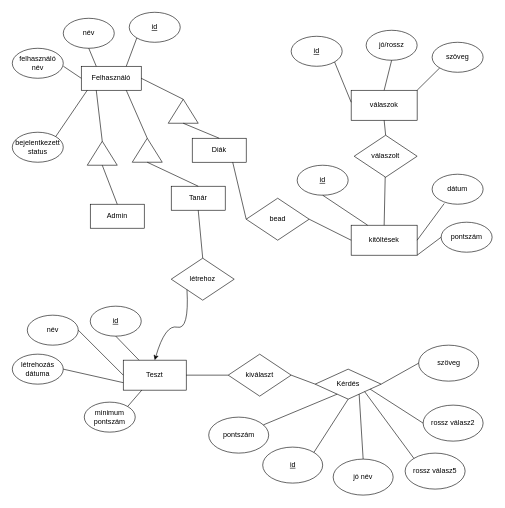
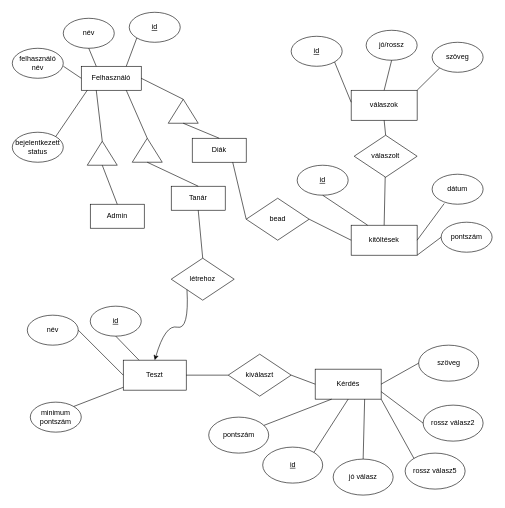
  <mxCell id="0" />
  <mxCell id="1" parent="0" />
  <mxCell id="2" value="Felhasználó" style="rounded=0;whiteSpace=wrap;html=1;" parent="1" vertex="1"><mxGeometry x="135" y="110" width="100" height="40" as="geometry" /></mxCell>
  <mxCell id="3" value="Teszt" style="rounded=0;whiteSpace=wrap;html=1;" parent="1" vertex="1"><mxGeometry x="205" y="600" width="105" height="50" as="geometry" /></mxCell>
  <mxCell id="4" value="Diák" style="rounded=0;whiteSpace=wrap;html=1;" parent="1" vertex="1"><mxGeometry x="320" y="230" width="90" height="40" as="geometry" /></mxCell>
  <mxCell id="5" value="&lt;u&gt;id&lt;/u&gt;" style="ellipse;whiteSpace=wrap;html=1;" parent="1" vertex="1"><mxGeometry x="215" y="20" width="85" height="50" as="geometry" /></mxCell>
  <mxCell id="6" value="név" style="ellipse;whiteSpace=wrap;html=1;" parent="1" vertex="1"><mxGeometry x="105" y="30" width="85" height="50" as="geometry" /></mxCell>
  <mxCell id="7" value="felhasználó név" style="ellipse;whiteSpace=wrap;html=1;" parent="1" vertex="1"><mxGeometry x="20" y="80" width="85" height="50" as="geometry" /></mxCell>
  <mxCell id="8" value="" style="triangle;whiteSpace=wrap;html=1;rotation=-90;" parent="1" vertex="1"><mxGeometry x="150" y="230" width="40" height="50" as="geometry" /></mxCell>
  <mxCell id="9" value="Tanár" style="rounded=0;whiteSpace=wrap;html=1;" parent="1" vertex="1"><mxGeometry x="285" y="310" width="90" height="40" as="geometry" /></mxCell>
  <mxCell id="10" value="Admin" style="rounded=0;whiteSpace=wrap;html=1;" parent="1" vertex="1"><mxGeometry x="150" y="340" width="90" height="40" as="geometry" /></mxCell>
  <mxCell id="11" value="" style="triangle;whiteSpace=wrap;html=1;rotation=-90;" parent="1" vertex="1"><mxGeometry x="225" y="225" width="40" height="50" as="geometry" /></mxCell>
  <mxCell id="12" value="" style="triangle;whiteSpace=wrap;html=1;rotation=-90;" parent="1" vertex="1"><mxGeometry x="285" y="160" width="40" height="50" as="geometry" /></mxCell>
  <mxCell id="13" value="" style="endArrow=none;html=1;rounded=0;exitX=0;exitY=0.5;exitDx=0;exitDy=0;entryX=0.5;entryY=0;entryDx=0;entryDy=0;" parent="1" source="12" target="4" edge="1"><mxGeometry width="50" height="50" relative="1" as="geometry"><mxPoint x="365" y="330" as="sourcePoint" /><mxPoint x="415" y="280" as="targetPoint" /></mxGeometry></mxCell>
  <mxCell id="14" value="" style="endArrow=none;html=1;rounded=0;exitX=1;exitY=0.5;exitDx=0;exitDy=0;entryX=1;entryY=0.5;entryDx=0;entryDy=0;" parent="1" source="2" target="12" edge="1"><mxGeometry width="50" height="50" relative="1" as="geometry"><mxPoint x="315" y="215" as="sourcePoint" /><mxPoint x="410" y="240" as="targetPoint" /></mxGeometry></mxCell>
  <mxCell id="15" value="" style="endArrow=none;html=1;rounded=0;exitX=0.75;exitY=1;exitDx=0;exitDy=0;entryX=1;entryY=0.5;entryDx=0;entryDy=0;" parent="1" source="2" target="11" edge="1"><mxGeometry width="50" height="50" relative="1" as="geometry"><mxPoint x="245" y="140" as="sourcePoint" /><mxPoint x="315" y="175" as="targetPoint" /></mxGeometry></mxCell>
  <mxCell id="16" value="" style="endArrow=none;html=1;rounded=0;exitX=0.25;exitY=1;exitDx=0;exitDy=0;entryX=1;entryY=0.5;entryDx=0;entryDy=0;" parent="1" source="2" target="8" edge="1"><mxGeometry width="50" height="50" relative="1" as="geometry"><mxPoint x="220" y="160" as="sourcePoint" /><mxPoint x="185" y="240" as="targetPoint" /></mxGeometry></mxCell>
  <mxCell id="17" value="" style="endArrow=none;html=1;rounded=0;entryX=0.5;entryY=0;entryDx=0;entryDy=0;exitX=0;exitY=0.5;exitDx=0;exitDy=0;" parent="1" source="8" target="10" edge="1"><mxGeometry width="50" height="50" relative="1" as="geometry"><mxPoint x="185" y="280" as="sourcePoint" /><mxPoint x="195" y="250" as="targetPoint" /></mxGeometry></mxCell>
  <mxCell id="18" value="" style="endArrow=none;html=1;rounded=0;entryX=0.5;entryY=0;entryDx=0;entryDy=0;exitX=0;exitY=0.5;exitDx=0;exitDy=0;" parent="1" source="11" target="9" edge="1"><mxGeometry width="50" height="50" relative="1" as="geometry"><mxPoint x="180" y="285" as="sourcePoint" /><mxPoint x="205" y="350" as="targetPoint" /></mxGeometry></mxCell>
  <mxCell id="19" value="bejelentkezett status" style="ellipse;whiteSpace=wrap;html=1;" parent="1" vertex="1"><mxGeometry x="20" y="220" width="85" height="50" as="geometry" /></mxCell>
  <mxCell id="20" value="" style="endArrow=none;html=1;rounded=0;exitX=1;exitY=0;exitDx=0;exitDy=0;" parent="1" source="19" edge="1"><mxGeometry width="50" height="50" relative="1" as="geometry"><mxPoint x="100" y="185" as="sourcePoint" /><mxPoint x="145" y="150" as="targetPoint" /></mxGeometry></mxCell>
  <mxCell id="21" value="" style="endArrow=none;html=1;rounded=0;exitX=1.002;exitY=0.599;exitDx=0;exitDy=0;exitPerimeter=0;entryX=0;entryY=0.5;entryDx=0;entryDy=0;" parent="1" source="7" target="2" edge="1"><mxGeometry width="50" height="50" relative="1" as="geometry"><mxPoint x="103" y="237" as="sourcePoint" /><mxPoint x="155" y="160" as="targetPoint" /></mxGeometry></mxCell>
  <mxCell id="22" value="" style="endArrow=none;html=1;rounded=0;exitX=0.5;exitY=1;exitDx=0;exitDy=0;entryX=0.25;entryY=0;entryDx=0;entryDy=0;" parent="1" source="6" target="2" edge="1"><mxGeometry width="50" height="50" relative="1" as="geometry"><mxPoint x="113" y="247" as="sourcePoint" /><mxPoint x="165" y="170" as="targetPoint" /></mxGeometry></mxCell>
  <mxCell id="23" value="" style="endArrow=none;html=1;rounded=0;exitX=0.75;exitY=0;exitDx=0;exitDy=0;entryX=0;entryY=1;entryDx=0;entryDy=0;" parent="1" source="2" target="5" edge="1"><mxGeometry width="50" height="50" relative="1" as="geometry"><mxPoint x="123" y="257" as="sourcePoint" /><mxPoint x="175" y="180" as="targetPoint" /></mxGeometry></mxCell>
- <mxCell id="24" value="létrehozás dátuma" style="ellipse;whiteSpace=wrap;html=1;" parent="1" vertex="1"><mxGeometry x="20" y="590" width="85" height="50" as="geometry" /></mxCell>
  <mxCell id="25" value="név" style="ellipse;whiteSpace=wrap;html=1;" parent="1" vertex="1"><mxGeometry x="45" y="525" width="85" height="50" as="geometry" /></mxCell>
  <mxCell id="26" value="&lt;u&gt;id&lt;/u&gt;" style="ellipse;whiteSpace=wrap;html=1;" parent="1" vertex="1"><mxGeometry x="150" y="510" width="85" height="50" as="geometry" /></mxCell>
- <mxCell id="27" value="minimum pontszám" style="ellipse;whiteSpace=wrap;html=1;" parent="1" vertex="1"><mxGeometry x="140" y="670" width="85" height="50" as="geometry" /></mxCell>
+ <mxCell id="27" value="minimum pontszám" style="ellipse;whiteSpace=wrap;html=1;" parent="1" vertex="1"><mxGeometry x="50" y="670" width="85" height="50" as="geometry" /></mxCell>
  <mxCell id="28" value="létrehoz" style="rhombus;whiteSpace=wrap;html=1;" parent="1" vertex="1"><mxGeometry x="285" y="430" width="105" height="70" as="geometry" /></mxCell>
  <mxCell id="29" value="" style="endArrow=none;html=1;rounded=0;entryX=0.5;entryY=0;entryDx=0;entryDy=0;exitX=0.5;exitY=1;exitDx=0;exitDy=0;" parent="1" source="9" target="28" edge="1"><mxGeometry width="50" height="50" relative="1" as="geometry"><mxPoint x="215" y="540" as="sourcePoint" /><mxPoint x="265" y="490" as="targetPoint" /></mxGeometry></mxCell>
  <mxCell id="30" value="" style="curved=1;endArrow=classic;html=1;rounded=0;exitX=0;exitY=1;exitDx=0;exitDy=0;entryX=0.5;entryY=0;entryDx=0;entryDy=0;" parent="1" source="28" target="3" edge="1"><mxGeometry width="50" height="50" relative="1" as="geometry"><mxPoint x="295" y="580" as="sourcePoint" /><mxPoint x="345" y="530" as="targetPoint" /><Array as="points"><mxPoint x="315" y="550" /><mxPoint x="275" y="540" /></Array></mxGeometry></mxCell>
  <mxCell id="31" value="" style="endArrow=none;html=1;rounded=0;entryX=0.25;entryY=0;entryDx=0;entryDy=0;exitX=0.5;exitY=1;exitDx=0;exitDy=0;" parent="1" source="26" target="3" edge="1"><mxGeometry width="50" height="50" relative="1" as="geometry"><mxPoint x="145" y="670" as="sourcePoint" /><mxPoint x="195" y="620" as="targetPoint" /></mxGeometry></mxCell>
  <mxCell id="32" value="" style="endArrow=none;html=1;rounded=0;entryX=0;entryY=0.5;entryDx=0;entryDy=0;exitX=1;exitY=0.5;exitDx=0;exitDy=0;" parent="1" source="25" target="3" edge="1"><mxGeometry width="50" height="50" relative="1" as="geometry"><mxPoint x="155" y="680" as="sourcePoint" /><mxPoint x="241" y="610" as="targetPoint" /></mxGeometry></mxCell>
- <mxCell id="33" value="" style="endArrow=none;html=1;rounded=0;entryX=0;entryY=0.75;entryDx=0;entryDy=0;exitX=1;exitY=0.5;exitDx=0;exitDy=0;" parent="1" source="24" target="3" edge="1"><mxGeometry width="50" height="50" relative="1" as="geometry"><mxPoint x="165" y="690" as="sourcePoint" /><mxPoint x="251" y="620" as="targetPoint" /></mxGeometry></mxCell>
  <mxCell id="34" value="" style="endArrow=none;html=1;rounded=0;exitX=1;exitY=0;exitDx=0;exitDy=0;" parent="1" source="27" target="3" edge="1"><mxGeometry width="50" height="50" relative="1" as="geometry"><mxPoint x="125" y="635" as="sourcePoint" /><mxPoint x="225" y="658" as="targetPoint" /></mxGeometry></mxCell>
- <mxCell id="35" value="Kérdés" style="rhombus;whiteSpace=wrap;html=1;" parent="1" vertex="1"><mxGeometry x="525" y="615" width="110" height="50" as="geometry" /></mxCell>
+ <mxCell id="35" value="Kérdés" style="rounded=0;whiteSpace=wrap;html=1;" parent="1" vertex="1"><mxGeometry x="525" y="615" width="110" height="50" as="geometry" /></mxCell>
  <mxCell id="36" value="pontszám" style="ellipse;whiteSpace=wrap;html=1;" parent="1" vertex="1"><mxGeometry x="347.5" y="695" width="100" height="60" as="geometry" /></mxCell>
  <mxCell id="37" value="&lt;u&gt;id&lt;/u&gt;" style="ellipse;whiteSpace=wrap;html=1;" parent="1" vertex="1"><mxGeometry x="437.5" y="745" width="100" height="60" as="geometry" /></mxCell>
  <mxCell id="38" value="szöveg" style="ellipse;whiteSpace=wrap;html=1;" parent="1" vertex="1"><mxGeometry x="697.5" y="575" width="100" height="60" as="geometry" /></mxCell>
  <mxCell id="39" value="" style="endArrow=none;html=1;rounded=0;entryX=0.25;entryY=1;entryDx=0;entryDy=0;" parent="1" source="36" target="35" edge="1"><mxGeometry width="50" height="50" relative="1" as="geometry"><mxPoint x="457.5" y="715" as="sourcePoint" /><mxPoint x="507.5" y="665" as="targetPoint" /></mxGeometry></mxCell>
  <mxCell id="40" value="" style="endArrow=none;html=1;rounded=0;exitX=1;exitY=0;exitDx=0;exitDy=0;entryX=0.5;entryY=1;entryDx=0;entryDy=0;" parent="1" source="37" target="35" edge="1"><mxGeometry width="50" height="50" relative="1" as="geometry"><mxPoint x="517.5" y="745" as="sourcePoint" /><mxPoint x="567.5" y="695" as="targetPoint" /></mxGeometry></mxCell>
  <mxCell id="41" value="" style="endArrow=none;html=1;rounded=0;exitX=1;exitY=0.5;exitDx=0;exitDy=0;entryX=0;entryY=0.5;entryDx=0;entryDy=0;" parent="1" source="35" target="38" edge="1"><mxGeometry width="50" height="50" relative="1" as="geometry"><mxPoint x="647.5" y="615" as="sourcePoint" /><mxPoint x="697.5" y="565" as="targetPoint" /></mxGeometry></mxCell>
  <mxCell id="42" value="kiválaszt" style="rhombus;whiteSpace=wrap;html=1;" parent="1" vertex="1"><mxGeometry x="380" y="590" width="105" height="70" as="geometry" /></mxCell>
  <mxCell id="43" value="" style="endArrow=none;html=1;rounded=0;exitX=1;exitY=0.5;exitDx=0;exitDy=0;entryX=0;entryY=0.5;entryDx=0;entryDy=0;" parent="1" source="42" target="35" edge="1"><mxGeometry width="50" height="50" relative="1" as="geometry"><mxPoint x="485" y="580" as="sourcePoint" /><mxPoint x="420" y="765" as="targetPoint" /></mxGeometry></mxCell>
  <mxCell id="44" value="kitöltések" style="rounded=0;whiteSpace=wrap;html=1;" parent="1" vertex="1"><mxGeometry x="585" y="375" width="110" height="50" as="geometry" /></mxCell>
  <mxCell id="45" value="" style="endArrow=none;html=1;rounded=0;entryX=0;entryY=0.5;entryDx=0;entryDy=0;exitX=1;exitY=0.5;exitDx=0;exitDy=0;" parent="1" source="3" target="42" edge="1"><mxGeometry width="50" height="50" relative="1" as="geometry"><mxPoint x="325" y="660" as="sourcePoint" /><mxPoint x="375" y="610" as="targetPoint" /></mxGeometry></mxCell>
  <mxCell id="46" value="&lt;u&gt;id&lt;/u&gt;" style="ellipse;whiteSpace=wrap;html=1;" parent="1" vertex="1"><mxGeometry x="495" y="275" width="85" height="50" as="geometry" /></mxCell>
  <mxCell id="47" value="pontszám" style="ellipse;whiteSpace=wrap;html=1;" parent="1" vertex="1"><mxGeometry x="735" y="370" width="85" height="50" as="geometry" /></mxCell>
  <mxCell id="48" value="dátum" style="ellipse;whiteSpace=wrap;html=1;" parent="1" vertex="1"><mxGeometry x="720" y="290" width="85" height="50" as="geometry" /></mxCell>
  <mxCell id="49" value="" style="endArrow=none;html=1;rounded=0;entryX=0.238;entryY=0.976;entryDx=0;entryDy=0;exitX=1;exitY=0.5;exitDx=0;exitDy=0;entryPerimeter=0;" parent="1" source="44" target="48" edge="1"><mxGeometry width="50" height="50" relative="1" as="geometry"><mxPoint x="650" y="385" as="sourcePoint" /><mxPoint x="683" y="345" as="targetPoint" /></mxGeometry></mxCell>
  <mxCell id="50" value="" style="endArrow=none;html=1;rounded=0;entryX=0;entryY=0.5;entryDx=0;entryDy=0;exitX=1;exitY=1;exitDx=0;exitDy=0;" parent="1" source="44" target="47" edge="1"><mxGeometry width="50" height="50" relative="1" as="geometry"><mxPoint x="705" y="410" as="sourcePoint" /><mxPoint x="760" y="374" as="targetPoint" /></mxGeometry></mxCell>
  <mxCell id="51" value="" style="endArrow=none;html=1;rounded=0;entryX=0.25;entryY=0;entryDx=0;entryDy=0;exitX=0.5;exitY=1;exitDx=0;exitDy=0;" parent="1" source="46" target="44" edge="1"><mxGeometry width="50" height="50" relative="1" as="geometry"><mxPoint x="705" y="435" as="sourcePoint" /><mxPoint x="738" y="440" as="targetPoint" /></mxGeometry></mxCell>
  <mxCell id="52" value="bead" style="rhombus;whiteSpace=wrap;html=1;" parent="1" vertex="1"><mxGeometry x="410" y="330" width="105" height="70" as="geometry" /></mxCell>
  <mxCell id="53" value="" style="endArrow=none;html=1;rounded=0;exitX=1;exitY=0.5;exitDx=0;exitDy=0;entryX=0;entryY=0.5;entryDx=0;entryDy=0;" parent="1" source="52" target="44" edge="1"><mxGeometry width="50" height="50" relative="1" as="geometry"><mxPoint x="540" y="440" as="sourcePoint" /><mxPoint x="517.5" y="200" as="targetPoint" /></mxGeometry></mxCell>
  <mxCell id="54" value="" style="endArrow=none;html=1;rounded=0;entryX=0;entryY=0.5;entryDx=0;entryDy=0;exitX=0.75;exitY=1;exitDx=0;exitDy=0;" parent="1" source="4" target="52" edge="1"><mxGeometry width="50" height="50" relative="1" as="geometry"><mxPoint x="400" y="50" as="sourcePoint" /><mxPoint x="450" y="265" as="targetPoint" /></mxGeometry></mxCell>
  <mxCell id="55" value="" style="endArrow=none;html=1;rounded=0;entryX=0.75;entryY=1;entryDx=0;entryDy=0;exitX=0.5;exitY=0;exitDx=0;exitDy=0;" parent="1" source="56" target="35" edge="1"><mxGeometry width="50" height="50" relative="1" as="geometry"><mxPoint x="680" y="685" as="sourcePoint" /><mxPoint x="775" y="645" as="targetPoint" /></mxGeometry></mxCell>
- <mxCell id="56" value="jó név" style="ellipse;whiteSpace=wrap;html=1;" parent="1" vertex="1"><mxGeometry x="555" y="765" width="100" height="60" as="geometry" /></mxCell>
+ <mxCell id="56" value="jó válasz" style="ellipse;whiteSpace=wrap;html=1;" parent="1" vertex="1"><mxGeometry x="555" y="765" width="100" height="60" as="geometry" /></mxCell>
  <mxCell id="57" value="rossz válasz5" style="ellipse;whiteSpace=wrap;html=1;" parent="1" vertex="1"><mxGeometry x="675" y="755" width="100" height="60" as="geometry" /></mxCell>
  <mxCell id="58" value="rossz válasz2" style="ellipse;whiteSpace=wrap;html=1;" parent="1" vertex="1"><mxGeometry x="705" y="675" width="100" height="60" as="geometry" /></mxCell>
  <mxCell id="59" value="" style="endArrow=none;html=1;rounded=0;entryX=1;entryY=1;entryDx=0;entryDy=0;exitX=0;exitY=0;exitDx=0;exitDy=0;" parent="1" source="57" target="35" edge="1"><mxGeometry width="50" height="50" relative="1" as="geometry"><mxPoint x="615" y="775" as="sourcePoint" /><mxPoint x="618" y="675" as="targetPoint" /></mxGeometry></mxCell>
  <mxCell id="60" value="" style="endArrow=none;html=1;rounded=0;entryX=1;entryY=0.75;entryDx=0;entryDy=0;exitX=0;exitY=0.5;exitDx=0;exitDy=0;" parent="1" source="58" target="35" edge="1"><mxGeometry width="50" height="50" relative="1" as="geometry"><mxPoint x="710" y="784" as="sourcePoint" /><mxPoint x="645" y="675" as="targetPoint" /></mxGeometry></mxCell>
  <mxCell id="61" value="válaszok" style="rounded=0;whiteSpace=wrap;html=1;" parent="1" vertex="1"><mxGeometry x="585" y="150" width="110" height="50" as="geometry" /></mxCell>
  <mxCell id="62" value="&lt;u&gt;id&lt;/u&gt;" style="ellipse;whiteSpace=wrap;html=1;" parent="1" vertex="1"><mxGeometry x="485" y="60" width="85" height="50" as="geometry" /></mxCell>
  <mxCell id="63" value="jó/rossz" style="ellipse;whiteSpace=wrap;html=1;" parent="1" vertex="1"><mxGeometry x="610" y="50" width="85" height="50" as="geometry" /></mxCell>
  <mxCell id="64" value="szöveg" style="ellipse;whiteSpace=wrap;html=1;" parent="1" vertex="1"><mxGeometry x="720" y="70" width="85" height="50" as="geometry" /></mxCell>
  <mxCell id="65" value="" style="endArrow=none;html=1;rounded=0;entryX=1;entryY=1;entryDx=0;entryDy=0;" parent="1" target="62" edge="1"><mxGeometry width="50" height="50" relative="1" as="geometry"><mxPoint x="585" y="170" as="sourcePoint" /><mxPoint x="585" y="140" as="targetPoint" /></mxGeometry></mxCell>
  <mxCell id="66" value="" style="endArrow=none;html=1;rounded=0;entryX=0.5;entryY=1;entryDx=0;entryDy=0;exitX=0.5;exitY=0;exitDx=0;exitDy=0;" parent="1" source="61" target="63" edge="1"><mxGeometry width="50" height="50" relative="1" as="geometry"><mxPoint x="595" y="180" as="sourcePoint" /><mxPoint x="540" y="123" as="targetPoint" /></mxGeometry></mxCell>
  <mxCell id="67" value="" style="endArrow=none;html=1;rounded=0;entryX=0;entryY=1;entryDx=0;entryDy=0;exitX=1;exitY=0;exitDx=0;exitDy=0;" parent="1" source="61" target="64" edge="1"><mxGeometry width="50" height="50" relative="1" as="geometry"><mxPoint x="605" y="190" as="sourcePoint" /><mxPoint x="550" y="133" as="targetPoint" /></mxGeometry></mxCell>
  <mxCell id="68" value="válaszolt" style="rhombus;whiteSpace=wrap;html=1;" parent="1" vertex="1"><mxGeometry x="590" y="225" width="105" height="70" as="geometry" /></mxCell>
  <mxCell id="69" value="" style="endArrow=none;html=1;rounded=0;entryX=0.5;entryY=0;entryDx=0;entryDy=0;exitX=0.5;exitY=1;exitDx=0;exitDy=0;" parent="1" source="61" target="68" edge="1"><mxGeometry width="50" height="50" relative="1" as="geometry"><mxPoint x="435" y="260" as="sourcePoint" /><mxPoint x="458" y="410" as="targetPoint" /></mxGeometry></mxCell>
  <mxCell id="70" value="" style="endArrow=none;html=1;rounded=0;entryX=0.5;entryY=0;entryDx=0;entryDy=0;" parent="1" source="68" target="44" edge="1"><mxGeometry width="50" height="50" relative="1" as="geometry"><mxPoint x="645" y="300" as="sourcePoint" /><mxPoint x="653" y="235" as="targetPoint" /></mxGeometry></mxCell>
